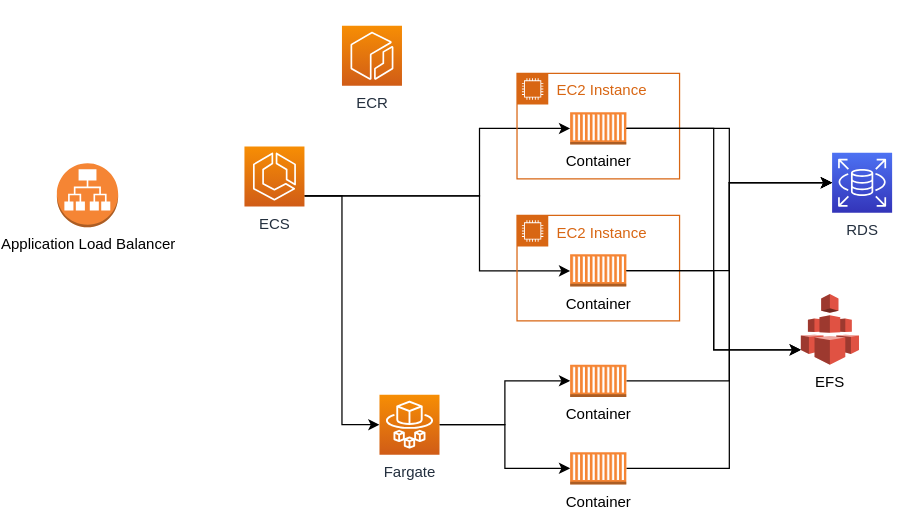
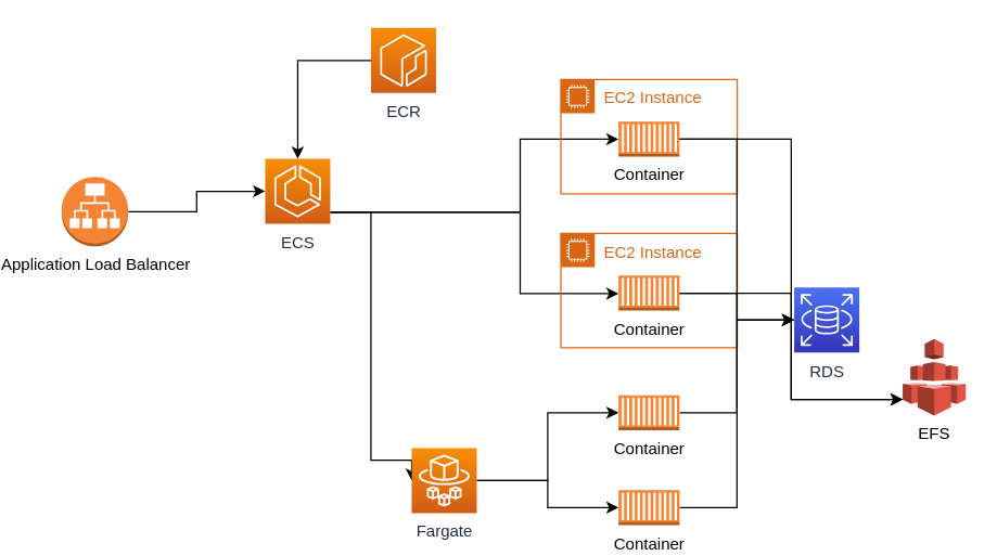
  <mxCell id="0" />
  <mxCell id="1" parent="0" />
  <mxCell id="2" style="edgeStyle=orthogonalEdgeStyle;rounded=0;orthogonalLoop=1;jettySize=auto;html=1;entryX=0;entryY=0.5;entryDx=0;entryDy=0;entryPerimeter=0;" edge="1" parent="1" source="5" target="16"><mxGeometry relative="1" as="geometry"><Array as="points"><mxPoint x="358" y="156" /><mxPoint x="358" y="102" /></Array></mxGeometry></mxCell>
  <mxCell id="3" style="edgeStyle=orthogonalEdgeStyle;rounded=0;orthogonalLoop=1;jettySize=auto;html=1;" edge="1" parent="1" source="5" target="18"><mxGeometry relative="1" as="geometry"><Array as="points"><mxPoint x="358" y="156" /><mxPoint x="358" y="216" /></Array></mxGeometry></mxCell>
  <mxCell id="4" style="edgeStyle=orthogonalEdgeStyle;rounded=0;orthogonalLoop=1;jettySize=auto;html=1;entryX=0;entryY=0.5;entryDx=0;entryDy=0;entryPerimeter=0;" edge="1" parent="1" source="5" target="10"><mxGeometry relative="1" as="geometry"><Array as="points"><mxPoint x="248" y="156" /><mxPoint x="248" y="339" /></Array></mxGeometry></mxCell>
  <mxCell id="5" value="ECS" style="sketch=0;points=[[0,0,0],[0.25,0,0],[0.5,0,0],[0.75,0,0],[1,0,0],[0,1,0],[0.25,1,0],[0.5,1,0],[0.75,1,0],[1,1,0],[0,0.25,0],[0,0.5,0],[0,0.75,0],[1,0.25,0],[1,0.5,0],[1,0.75,0]];outlineConnect=0;fontColor=#232F3E;gradientColor=#F78E04;gradientDirection=north;fillColor=#D05C17;strokeColor=#ffffff;dashed=0;verticalLabelPosition=bottom;verticalAlign=top;align=center;html=1;fontSize=12;fontStyle=0;aspect=fixed;shape=mxgraph.aws4.resourceIcon;resIcon=mxgraph.aws4.ecs;" vertex="1" parent="1"><mxGeometry x="170" y="116.57" width="48" height="48" as="geometry" /></mxCell>
+ <mxCell id="6" style="edgeStyle=orthogonalEdgeStyle;rounded=0;orthogonalLoop=1;jettySize=auto;html=1;" edge="1" parent="1" source="7" target="5"><mxGeometry relative="1" as="geometry" /></mxCell>
  <mxCell id="7" value="ECR" style="sketch=0;points=[[0,0,0],[0.25,0,0],[0.5,0,0],[0.75,0,0],[1,0,0],[0,1,0],[0.25,1,0],[0.5,1,0],[0.75,1,0],[1,1,0],[0,0.25,0],[0,0.5,0],[0,0.75,0],[1,0.25,0],[1,0.5,0],[1,0.75,0]];outlineConnect=0;fontColor=#232F3E;gradientColor=#F78E04;gradientDirection=north;fillColor=#D05C17;strokeColor=#ffffff;dashed=0;verticalLabelPosition=bottom;verticalAlign=top;align=center;html=1;fontSize=12;fontStyle=0;aspect=fixed;shape=mxgraph.aws4.resourceIcon;resIcon=mxgraph.aws4.ecr;" vertex="1" parent="1"><mxGeometry x="248" y="20" width="48" height="48" as="geometry" /></mxCell>
  <mxCell id="8" style="edgeStyle=orthogonalEdgeStyle;rounded=0;orthogonalLoop=1;jettySize=auto;html=1;entryX=0;entryY=0.5;entryDx=0;entryDy=0;entryPerimeter=0;" edge="1" parent="1" source="10" target="20"><mxGeometry relative="1" as="geometry" /></mxCell>
  <mxCell id="9" style="edgeStyle=orthogonalEdgeStyle;rounded=0;orthogonalLoop=1;jettySize=auto;html=1;entryX=0;entryY=0.5;entryDx=0;entryDy=0;entryPerimeter=0;" edge="1" parent="1" source="10" target="22"><mxGeometry relative="1" as="geometry" /></mxCell>
- <mxCell id="10" value="Fargate" style="sketch=0;points=[[0,0,0],[0.25,0,0],[0.5,0,0],[0.75,0,0],[1,0,0],[0,1,0],[0.25,1,0],[0.5,1,0],[0.75,1,0],[1,1,0],[0,0.25,0],[0,0.5,0],[0,0.75,0],[1,0.25,0],[1,0.5,0],[1,0.75,0]];outlineConnect=0;fontColor=#232F3E;gradientColor=#F78E04;gradientDirection=north;fillColor=#D05C17;strokeColor=#ffffff;dashed=0;verticalLabelPosition=bottom;verticalAlign=top;align=center;html=1;fontSize=12;fontStyle=0;aspect=fixed;shape=mxgraph.aws4.resourceIcon;resIcon=mxgraph.aws4.fargate;" vertex="1" parent="1"><mxGeometry x="278" y="315" width="48" height="48" as="geometry" /></mxCell>
+ <mxCell id="10" value="Fargate" style="sketch=0;points=[[0,0,0],[0.25,0,0],[0.5,0,0],[0.75,0,0],[1,0,0],[0,1,0],[0.25,1,0],[0.5,1,0],[0.75,1,0],[1,1,0],[0,0.25,0],[0,0.5,0],[0,0.75,0],[1,0.25,0],[1,0.5,0],[1,0.75,0]];outlineConnect=0;fontColor=#232F3E;gradientColor=#F78E04;gradientDirection=north;fillColor=#D05C17;strokeColor=#ffffff;dashed=0;verticalLabelPosition=bottom;verticalAlign=top;align=center;html=1;fontSize=12;fontStyle=0;aspect=fixed;shape=mxgraph.aws4.resourceIcon;resIcon=mxgraph.aws4.fargate;" vertex="1" parent="1"><mxGeometry x="278" y="330" width="48" height="48" as="geometry" /></mxCell>
+ <mxCell id="11" style="edgeStyle=orthogonalEdgeStyle;rounded=0;orthogonalLoop=1;jettySize=auto;html=1;entryX=0;entryY=0.5;entryDx=0;entryDy=0;entryPerimeter=0;" edge="1" parent="1" source="12" target="5"><mxGeometry relative="1" as="geometry" /></mxCell>
  <mxCell id="12" value="Application Load Balancer" style="outlineConnect=0;dashed=0;verticalLabelPosition=bottom;verticalAlign=top;align=center;html=1;shape=mxgraph.aws3.application_load_balancer;fillColor=#F58534;gradientColor=none;" vertex="1" parent="1"><mxGeometry x="20" y="130" width="49" height="51.13" as="geometry" /></mxCell>
- <mxCell id="13" value="RDS" style="sketch=0;points=[[0,0,0],[0.25,0,0],[0.5,0,0],[0.75,0,0],[1,0,0],[0,1,0],[0.25,1,0],[0.5,1,0],[0.75,1,0],[1,1,0],[0,0.25,0],[0,0.5,0],[0,0.75,0],[1,0.25,0],[1,0.5,0],[1,0.75,0]];outlineConnect=0;fontColor=#232F3E;gradientColor=#4D72F3;gradientDirection=north;fillColor=#3334B9;strokeColor=#ffffff;dashed=0;verticalLabelPosition=bottom;verticalAlign=top;align=center;html=1;fontSize=12;fontStyle=0;aspect=fixed;shape=mxgraph.aws4.resourceIcon;resIcon=mxgraph.aws4.rds;" vertex="1" parent="1"><mxGeometry x="640" y="121.51" width="48" height="48" as="geometry" /></mxCell>
- <mxCell id="14" value="EFS" style="outlineConnect=0;dashed=0;verticalLabelPosition=bottom;verticalAlign=top;align=center;html=1;shape=mxgraph.aws3.efs;fillColor=#E05243;gradientColor=none;" vertex="1" parent="1"><mxGeometry x="615" y="234.51" width="46.5" height="56.53" as="geometry" /></mxCell>
+ <mxCell id="13" value="RDS" style="sketch=0;points=[[0,0,0],[0.25,0,0],[0.5,0,0],[0.75,0,0],[1,0,0],[0,1,0],[0.25,1,0],[0.5,1,0],[0.75,1,0],[1,1,0],[0,0.25,0],[0,0.5,0],[0,0.75,0],[1,0.25,0],[1,0.5,0],[1,0.75,0]];outlineConnect=0;fontColor=#232F3E;gradientColor=#4D72F3;gradientDirection=north;fillColor=#3334B9;strokeColor=#ffffff;dashed=0;verticalLabelPosition=bottom;verticalAlign=top;align=center;html=1;fontSize=12;fontStyle=0;aspect=fixed;shape=mxgraph.aws4.resourceIcon;resIcon=mxgraph.aws4.rds;" vertex="1" parent="1"><mxGeometry x="560" y="211.51" width="48" height="48" as="geometry" /></mxCell>
+ <mxCell id="14" value="EFS" style="outlineConnect=0;dashed=0;verticalLabelPosition=bottom;verticalAlign=top;align=center;html=1;shape=mxgraph.aws3.efs;fillColor=#E05243;gradientColor=none;" vertex="1" parent="1"><mxGeometry x="640" y="249.51" width="46.5" height="56.53" as="geometry" /></mxCell>
  <mxCell id="15" value="EC2 Instance" style="points=[[0,0],[0.25,0],[0.5,0],[0.75,0],[1,0],[1,0.25],[1,0.5],[1,0.75],[1,1],[0.75,1],[0.5,1],[0.25,1],[0,1],[0,0.75],[0,0.5],[0,0.25]];outlineConnect=0;gradientColor=none;html=1;whiteSpace=wrap;fontSize=12;fontStyle=0;container=1;pointerEvents=0;collapsible=0;recursiveResize=0;shape=mxgraph.aws4.group;grIcon=mxgraph.aws4.group_ec2_instance_contents;strokeColor=#D86613;fillColor=none;verticalAlign=top;align=left;spacingLeft=30;fontColor=#D86613;dashed=0;" vertex="1" parent="1"><mxGeometry x="388" y="58" width="130" height="84.44" as="geometry" /></mxCell>
  <mxCell id="16" value="Container" style="outlineConnect=0;dashed=0;verticalLabelPosition=bottom;verticalAlign=top;align=center;html=1;shape=mxgraph.aws3.ec2_compute_container;fillColor=#F58534;gradientColor=none;" vertex="1" parent="15"><mxGeometry x="42.5" y="31.12" width="45" height="25.88" as="geometry" /></mxCell>
  <mxCell id="17" value="EC2 Instance" style="points=[[0,0],[0.25,0],[0.5,0],[0.75,0],[1,0],[1,0.25],[1,0.5],[1,0.75],[1,1],[0.75,1],[0.5,1],[0.25,1],[0,1],[0,0.75],[0,0.5],[0,0.25]];outlineConnect=0;gradientColor=none;html=1;whiteSpace=wrap;fontSize=12;fontStyle=0;container=1;pointerEvents=0;collapsible=0;recursiveResize=0;shape=mxgraph.aws4.group;grIcon=mxgraph.aws4.group_ec2_instance_contents;strokeColor=#D86613;fillColor=none;verticalAlign=top;align=left;spacingLeft=30;fontColor=#D86613;dashed=0;" vertex="1" parent="1"><mxGeometry x="388" y="171.56" width="130" height="84.44" as="geometry" /></mxCell>
  <mxCell id="18" value="Container" style="outlineConnect=0;dashed=0;verticalLabelPosition=bottom;verticalAlign=top;align=center;html=1;shape=mxgraph.aws3.ec2_compute_container;fillColor=#F58534;gradientColor=none;" vertex="1" parent="17"><mxGeometry x="42.5" y="31.12" width="45" height="25.88" as="geometry" /></mxCell>
  <mxCell id="19" style="edgeStyle=orthogonalEdgeStyle;rounded=0;orthogonalLoop=1;jettySize=auto;html=1;entryX=0;entryY=0.5;entryDx=0;entryDy=0;entryPerimeter=0;" edge="1" parent="1" source="20" target="13"><mxGeometry relative="1" as="geometry" /></mxCell>
  <mxCell id="20" value="Container" style="outlineConnect=0;dashed=0;verticalLabelPosition=bottom;verticalAlign=top;align=center;html=1;shape=mxgraph.aws3.ec2_compute_container;fillColor=#F58534;gradientColor=none;" vertex="1" parent="1"><mxGeometry x="430.5" y="291" width="45" height="25.88" as="geometry" /></mxCell>
  <mxCell id="21" style="edgeStyle=orthogonalEdgeStyle;rounded=0;orthogonalLoop=1;jettySize=auto;html=1;entryX=0;entryY=0.5;entryDx=0;entryDy=0;entryPerimeter=0;" edge="1" parent="1" source="22" target="13"><mxGeometry relative="1" as="geometry" /></mxCell>
  <mxCell id="22" value="Container" style="outlineConnect=0;dashed=0;verticalLabelPosition=bottom;verticalAlign=top;align=center;html=1;shape=mxgraph.aws3.ec2_compute_container;fillColor=#F58534;gradientColor=none;" vertex="1" parent="1"><mxGeometry x="430.5" y="361" width="45" height="25.88" as="geometry" /></mxCell>
  <mxCell id="23" style="edgeStyle=orthogonalEdgeStyle;rounded=0;orthogonalLoop=1;jettySize=auto;html=1;entryX=0;entryY=0.5;entryDx=0;entryDy=0;entryPerimeter=0;" edge="1" parent="1" source="16" target="13"><mxGeometry relative="1" as="geometry" /></mxCell>
  <mxCell id="24" style="edgeStyle=orthogonalEdgeStyle;rounded=0;orthogonalLoop=1;jettySize=auto;html=1;entryX=0;entryY=0.5;entryDx=0;entryDy=0;entryPerimeter=0;" edge="1" parent="1" source="18" target="13"><mxGeometry relative="1" as="geometry" /></mxCell>
  <mxCell id="25" style="edgeStyle=orthogonalEdgeStyle;rounded=0;orthogonalLoop=1;jettySize=auto;html=1;entryX=0;entryY=0.79;entryDx=0;entryDy=0;entryPerimeter=0;" edge="1" parent="1" source="16" target="14"><mxGeometry relative="1" as="geometry" /></mxCell>
  <mxCell id="26" style="edgeStyle=orthogonalEdgeStyle;rounded=0;orthogonalLoop=1;jettySize=auto;html=1;entryX=0;entryY=0.79;entryDx=0;entryDy=0;entryPerimeter=0;" edge="1" parent="1" source="18" target="14"><mxGeometry relative="1" as="geometry" /></mxCell>
